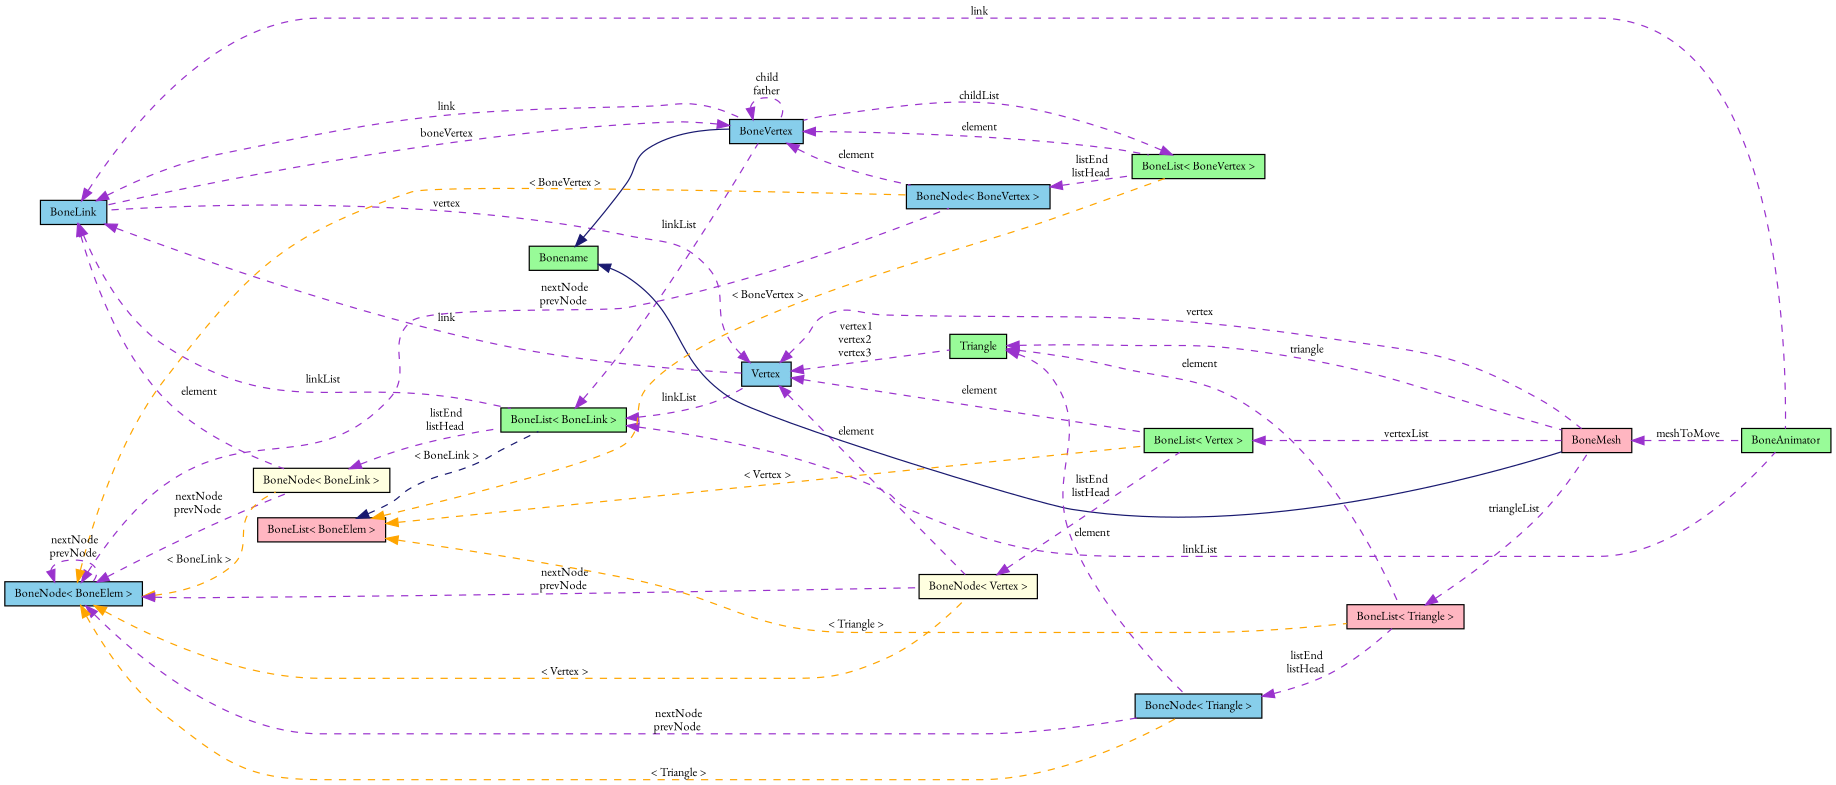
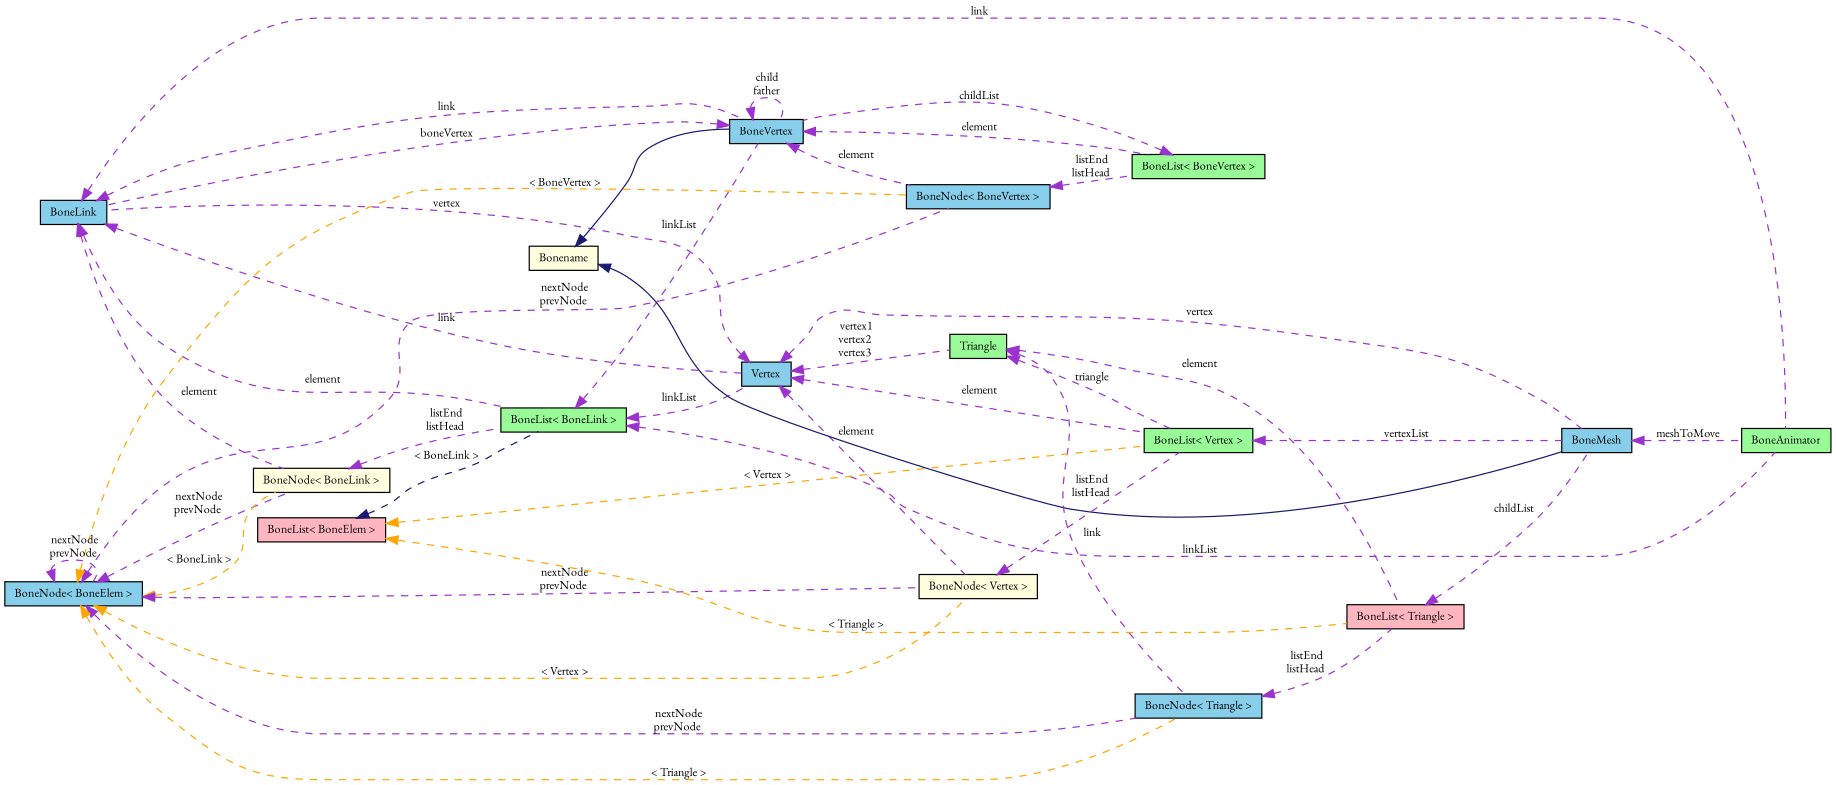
  digraph {
    fontname="EB Garamond"
    rankdir=LR
    node [color=black fillcolor=palegreen fontname="EB Garamond" fontsize=10 shape=record style=filled]
    edge [color=darkorchid3 dir=back fontname="EB Garamond" fontsize=10 labelfontname=FreeSans labelfontsize=10 style=dashed]
    n1 [fontcolor=black height=0.2 label=BoneAnimator width=0.4]
    n2 [fillcolor=skyblue height=0.2 label=BoneVertex width=0.4]
    n3 [fillcolor=skyblue height=0.2 label=BoneLink width=0.4]
    n4 [height=0.2 label="BoneList\< BoneVertex \>" width=0.4]
    n5 [fillcolor=skyblue height=0.2 label="BoneNode\< BoneVertex \>" width=0.4]
    n6 [fillcolor=skyblue height=0.2 label=Vertex width=0.4]
    n7 [height=0.2 label="BoneList\< BoneLink \>" width=0.4]
    n8 [fillcolor=lightyellow height=0.2 label="BoneNode\< BoneLink \>" width=0.4]
-   n9 [height=0.2 label=Bonename width=0.4]
-   n10 [fillcolor=lightpink height=0.2 label=BoneMesh width=0.4]
+   n9 [fillcolor=lightyellow height=0.2 label=Bonename width=0.4]
+   n10 [fillcolor=skyblue height=0.2 label=BoneMesh width=0.4]
    n11 [height=0.2 label=Triangle width=0.4]
    n12 [height=0.2 label="BoneList\< Vertex \>" width=0.4]
    n13 [fillcolor=lightyellow height=0.2 label="BoneNode\< Vertex \>" width=0.4]
    n14 [fillcolor=skyblue height=0.2 label="BoneNode\< Triangle \>" width=0.4]
    n15 [fillcolor=lightpink height=0.2 label="BoneList\< Triangle \>" width=0.4]
    n16 [fillcolor=skyblue height=0.2 label="BoneNode\< BoneElem \>" width=0.4]
    n17 [fillcolor=lightpink height=0.2 label="BoneList\< BoneElem \>" width=0.4]
    n2 -> n2 [label=" child\nfather"]
    n2 -> n3 [label=" boneVertex"]
    n2 -> n4 [label=" element"]
    n2 -> n5 [label=" element"]
    n3 -> n1 [label=" link"]
    n3 -> n2 [label=" link"]
    n3 -> n6 [label=" link"]
-   n3 -> n7 [label=" linkList"]
+   n3 -> n7 [label=" element"]
    n3 -> n8 [label=" element"]
    n4 -> n2 [label=" childList"]
    n5 -> n4 [label=" listEnd\nlistHead"]
    n6 -> n3 [label=" vertex"]
    n6 -> n10 [label=" vertex"]
    n6 -> n11 [label=" vertex1\nvertex2\nvertex3"]
    n6 -> n12 [label=" element"]
    n6 -> n13 [label=" element"]
    n7 -> n1 [label=" linkList"]
    n7 -> n2 [label=" linkList"]
    n7 -> n6 [label=" linkList"]
    n8 -> n7 [label=" listEnd\nlistHead"]
    n9 -> n2 [color=midnightblue style=solid]
    n9 -> n10 [color=midnightblue style=solid]
    n10 -> n1 [label=" meshToMove"]
-   n11 -> n10 [label=" triangle"]
-   n11 -> n14 [label=" element"]
+   n11 -> n12 [label=" triangle"]
+   n11 -> n14 [label=" link"]
    n11 -> n15 [label=" element"]
    n12 -> n10 [label=" vertexList"]
    n13 -> n12 [label=" listEnd\nlistHead"]
    n14 -> n15 [label=" listEnd\nlistHead"]
-   n15 -> n10 [label=" triangleList"]
+   n15 -> n10 [label=" childList"]
    n16 -> n5 [label=" nextNode\nprevNode"]
    n16 -> n5 [color=orange label=" \< BoneVertex \>"]
    n16 -> n8 [label=" nextNode\nprevNode"]
    n16 -> n8 [color=orange label=" \< BoneLink \>"]
    n16 -> n13 [label=" nextNode\nprevNode"]
    n16 -> n13 [color=orange label=" \< Vertex \>"]
    n16 -> n14 [label=" nextNode\nprevNode"]
    n16 -> n14 [color=orange label=" \< Triangle \>"]
    n16 -> n16 [label=" nextNode\nprevNode"]
-   n17 -> n4 [color=orange label=" \< BoneVertex \>"]
    n17 -> n7 [color=midnightblue label=" \< BoneLink \>"]
    n17 -> n12 [color=orange label=" \< Vertex \>"]
    n17 -> n15 [color=orange label=" \< Triangle \>"]
  }
